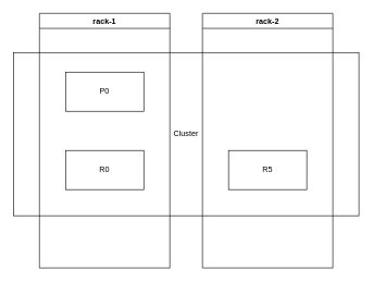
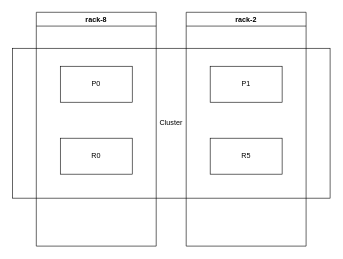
  <mxCell id="0" />
  <mxCell id="1" parent="0" />
  <mxCell id="2" value="Cluster" style="rounded=0;whiteSpace=wrap;html=1;" vertex="1" parent="1"><mxGeometry x="20" y="80" width="530" height="250" as="geometry" /></mxCell>
- <mxCell id="3" value="rack-1" style="swimlane;" vertex="1" parent="1"><mxGeometry x="60" y="20" width="200" height="390" as="geometry" /></mxCell>
+ <mxCell id="3" value="rack-8" style="swimlane;" vertex="1" parent="1"><mxGeometry x="60" y="20" width="200" height="390" as="geometry" /></mxCell>
  <mxCell id="4" value="P0" style="rounded=0;whiteSpace=wrap;html=1;" vertex="1" parent="3"><mxGeometry x="40" y="90" width="120" height="60" as="geometry" /></mxCell>
  <mxCell id="5" value="R0" style="rounded=0;whiteSpace=wrap;html=1;" vertex="1" parent="3"><mxGeometry x="40" y="210" width="120" height="60" as="geometry" /></mxCell>
  <mxCell id="6" value="rack-2" style="swimlane;" vertex="1" parent="1"><mxGeometry x="310" y="20" width="200" height="390" as="geometry" /></mxCell>
+ <mxCell id="7" value="P1" style="rounded=0;whiteSpace=wrap;html=1;" vertex="1" parent="6"><mxGeometry x="40" y="90" width="120" height="60" as="geometry" /></mxCell>
  <mxCell id="8" value="R5" style="rounded=0;whiteSpace=wrap;html=1;" vertex="1" parent="6"><mxGeometry x="40" y="210" width="120" height="60" as="geometry" /></mxCell>
